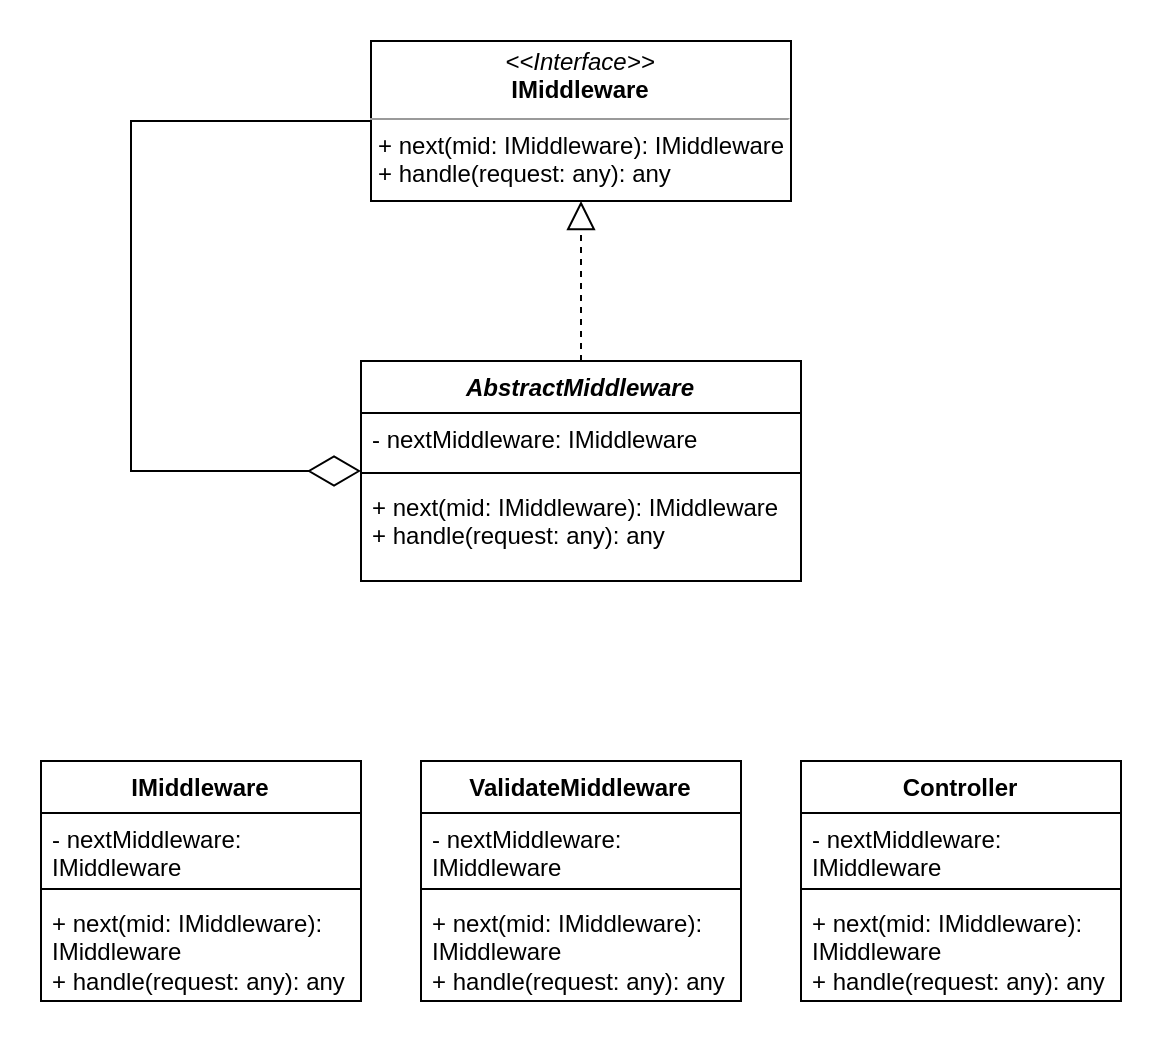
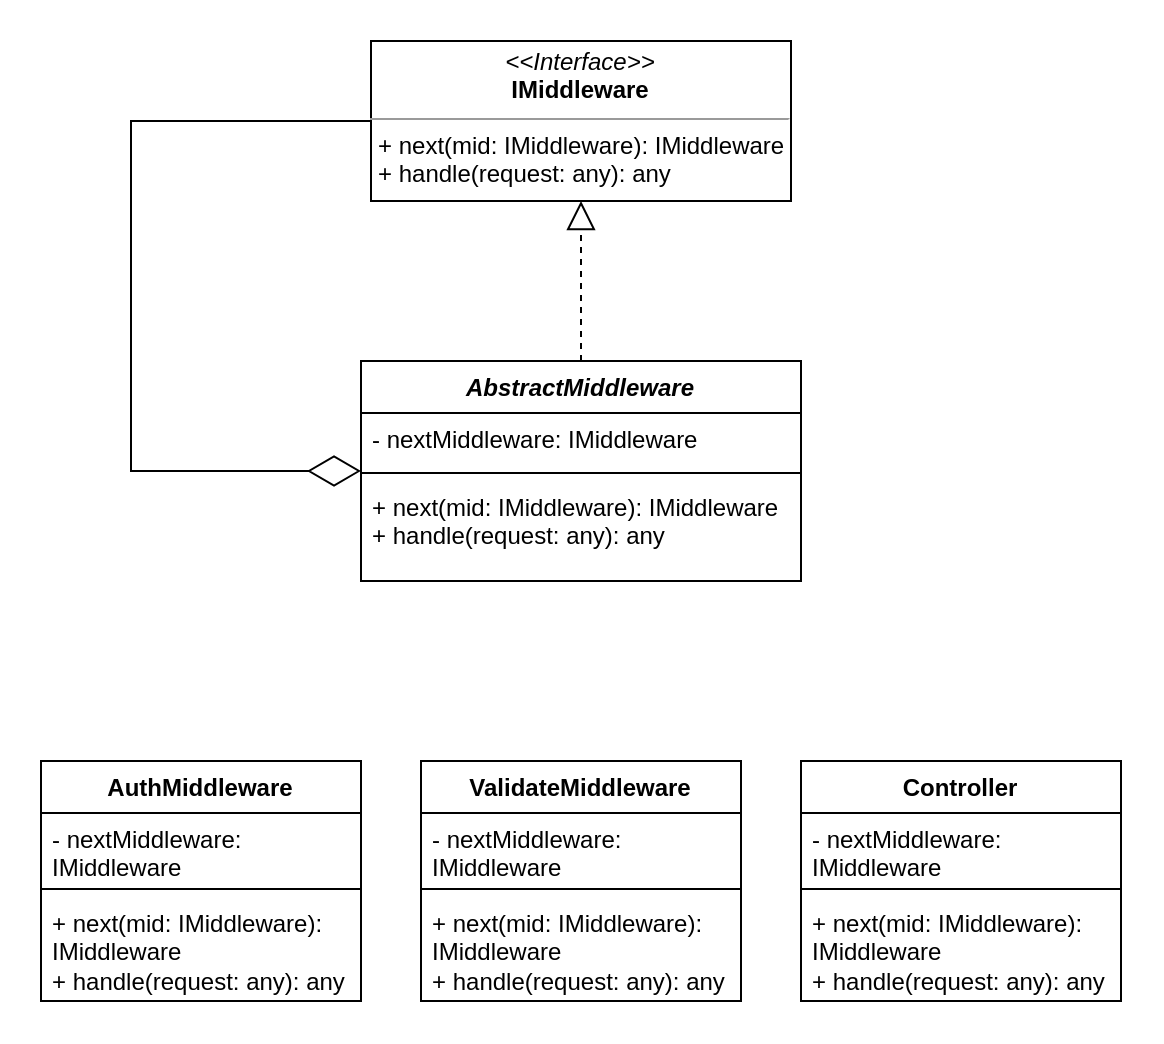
  <mxCell id="0" />
  <mxCell id="1" parent="0" />
  <mxCell id="2" value="&lt;p style=&quot;margin:0px;margin-top:4px;text-align:center;&quot;&gt;&lt;i&gt;&amp;lt;&amp;lt;Interface&amp;gt;&amp;gt;&lt;/i&gt;&lt;br&gt;&lt;b&gt;IMiddleware&lt;/b&gt;&lt;/p&gt;&lt;hr size=&quot;1&quot;&gt;&lt;p style=&quot;margin:0px;margin-left:4px;&quot;&gt;&lt;/p&gt;&lt;p style=&quot;margin:0px;margin-left:4px;&quot;&gt;+ next(mid: IMiddleware): IMiddleware&lt;br&gt;+ handle(request: any): any&lt;/p&gt;" style="verticalAlign=top;align=left;overflow=fill;fontSize=12;fontFamily=Helvetica;html=1;whiteSpace=wrap;" vertex="1" parent="1"><mxGeometry x="185" y="20" width="210" height="80" as="geometry" /></mxCell>
  <mxCell id="3" value="&lt;i&gt;AbstractMiddleware&lt;/i&gt;" style="swimlane;fontStyle=1;align=center;verticalAlign=top;childLayout=stackLayout;horizontal=1;startSize=26;horizontalStack=0;resizeParent=1;resizeParentMax=0;resizeLast=0;collapsible=1;marginBottom=0;whiteSpace=wrap;html=1;" vertex="1" parent="1"><mxGeometry x="180" y="180" width="220" height="110" as="geometry" /></mxCell>
  <mxCell id="4" value="- nextMiddleware: IMiddleware" style="text;strokeColor=none;fillColor=none;align=left;verticalAlign=top;spacingLeft=4;spacingRight=4;overflow=hidden;rotatable=0;points=[[0,0.5],[1,0.5]];portConstraint=eastwest;whiteSpace=wrap;html=1;" vertex="1" parent="3"><mxGeometry y="26" width="220" height="26" as="geometry" /></mxCell>
  <mxCell id="5" value="" style="line;strokeWidth=1;fillColor=none;align=left;verticalAlign=middle;spacingTop=-1;spacingLeft=3;spacingRight=3;rotatable=0;labelPosition=right;points=[];portConstraint=eastwest;strokeColor=inherit;" vertex="1" parent="3"><mxGeometry y="52" width="220" height="8" as="geometry" /></mxCell>
  <mxCell id="6" value="+ next(mid: IMiddleware): IMiddleware&lt;br style=&quot;border-color: var(--border-color);&quot;&gt;+ handle(request: any): any" style="text;strokeColor=none;fillColor=none;align=left;verticalAlign=top;spacingLeft=4;spacingRight=4;overflow=hidden;rotatable=0;points=[[0,0.5],[1,0.5]];portConstraint=eastwest;whiteSpace=wrap;html=1;" vertex="1" parent="3"><mxGeometry y="60" width="220" height="50" as="geometry" /></mxCell>
  <mxCell id="7" value="" style="endArrow=block;dashed=1;endFill=0;endSize=12;html=1;rounded=0;" edge="1" parent="1" source="3" target="2"><mxGeometry width="160" relative="1" as="geometry"><mxPoint x="175" y="360" as="sourcePoint" /><mxPoint x="335" y="360" as="targetPoint" /></mxGeometry></mxCell>
  <mxCell id="8" value="" style="endArrow=diamondThin;endFill=0;endSize=24;html=1;rounded=0;edgeStyle=elbowEdgeStyle;" edge="1" parent="1" source="2" target="3"><mxGeometry width="160" relative="1" as="geometry"><mxPoint x="-15" y="200" as="sourcePoint" /><mxPoint x="205" y="350" as="targetPoint" /><Array as="points"><mxPoint x="65" y="120" /></Array></mxGeometry></mxCell>
- <mxCell id="9" value="IMiddleware" style="swimlane;fontStyle=1;align=center;verticalAlign=top;childLayout=stackLayout;horizontal=1;startSize=26;horizontalStack=0;resizeParent=1;resizeParentMax=0;resizeLast=0;collapsible=1;marginBottom=0;whiteSpace=wrap;html=1;" vertex="1" parent="1"><mxGeometry x="20" y="380" width="160" height="120" as="geometry" /></mxCell>
+ <mxCell id="9" value="AuthMiddleware" style="swimlane;fontStyle=1;align=center;verticalAlign=top;childLayout=stackLayout;horizontal=1;startSize=26;horizontalStack=0;resizeParent=1;resizeParentMax=0;resizeLast=0;collapsible=1;marginBottom=0;whiteSpace=wrap;html=1;" vertex="1" parent="1"><mxGeometry x="20" y="380" width="160" height="120" as="geometry" /></mxCell>
  <mxCell id="10" value="- nextMiddleware: IMiddleware" style="text;strokeColor=none;fillColor=none;align=left;verticalAlign=top;spacingLeft=4;spacingRight=4;overflow=hidden;rotatable=0;points=[[0,0.5],[1,0.5]];portConstraint=eastwest;whiteSpace=wrap;html=1;" vertex="1" parent="9"><mxGeometry y="26" width="160" height="34" as="geometry" /></mxCell>
  <mxCell id="11" value="" style="line;strokeWidth=1;fillColor=none;align=left;verticalAlign=middle;spacingTop=-1;spacingLeft=3;spacingRight=3;rotatable=0;labelPosition=right;points=[];portConstraint=eastwest;strokeColor=inherit;" vertex="1" parent="9"><mxGeometry y="60" width="160" height="8" as="geometry" /></mxCell>
  <mxCell id="12" value="+ next(mid: IMiddleware): IMiddleware&lt;br style=&quot;border-color: var(--border-color);&quot;&gt;+ handle(request: any): any" style="text;strokeColor=none;fillColor=none;align=left;verticalAlign=top;spacingLeft=4;spacingRight=4;overflow=hidden;rotatable=0;points=[[0,0.5],[1,0.5]];portConstraint=eastwest;whiteSpace=wrap;html=1;" vertex="1" parent="9"><mxGeometry y="68" width="160" height="52" as="geometry" /></mxCell>
  <mxCell id="13" value="ValidateMiddleware" style="swimlane;fontStyle=1;align=center;verticalAlign=top;childLayout=stackLayout;horizontal=1;startSize=26;horizontalStack=0;resizeParent=1;resizeParentMax=0;resizeLast=0;collapsible=1;marginBottom=0;whiteSpace=wrap;html=1;" vertex="1" parent="1"><mxGeometry x="210" y="380" width="160" height="120" as="geometry" /></mxCell>
  <mxCell id="14" value="- nextMiddleware: IMiddleware" style="text;strokeColor=none;fillColor=none;align=left;verticalAlign=top;spacingLeft=4;spacingRight=4;overflow=hidden;rotatable=0;points=[[0,0.5],[1,0.5]];portConstraint=eastwest;whiteSpace=wrap;html=1;" vertex="1" parent="13"><mxGeometry y="26" width="160" height="34" as="geometry" /></mxCell>
  <mxCell id="15" value="" style="line;strokeWidth=1;fillColor=none;align=left;verticalAlign=middle;spacingTop=-1;spacingLeft=3;spacingRight=3;rotatable=0;labelPosition=right;points=[];portConstraint=eastwest;strokeColor=inherit;" vertex="1" parent="13"><mxGeometry y="60" width="160" height="8" as="geometry" /></mxCell>
  <mxCell id="16" value="+ next(mid: IMiddleware): IMiddleware&lt;br style=&quot;border-color: var(--border-color);&quot;&gt;+ handle(request: any): any" style="text;strokeColor=none;fillColor=none;align=left;verticalAlign=top;spacingLeft=4;spacingRight=4;overflow=hidden;rotatable=0;points=[[0,0.5],[1,0.5]];portConstraint=eastwest;whiteSpace=wrap;html=1;" vertex="1" parent="13"><mxGeometry y="68" width="160" height="52" as="geometry" /></mxCell>
  <mxCell id="17" value="Controller" style="swimlane;fontStyle=1;align=center;verticalAlign=top;childLayout=stackLayout;horizontal=1;startSize=26;horizontalStack=0;resizeParent=1;resizeParentMax=0;resizeLast=0;collapsible=1;marginBottom=0;whiteSpace=wrap;html=1;" vertex="1" parent="1"><mxGeometry x="400" y="380" width="160" height="120" as="geometry" /></mxCell>
  <mxCell id="18" value="- nextMiddleware: IMiddleware" style="text;strokeColor=none;fillColor=none;align=left;verticalAlign=top;spacingLeft=4;spacingRight=4;overflow=hidden;rotatable=0;points=[[0,0.5],[1,0.5]];portConstraint=eastwest;whiteSpace=wrap;html=1;" vertex="1" parent="17"><mxGeometry y="26" width="160" height="34" as="geometry" /></mxCell>
  <mxCell id="19" value="" style="line;strokeWidth=1;fillColor=none;align=left;verticalAlign=middle;spacingTop=-1;spacingLeft=3;spacingRight=3;rotatable=0;labelPosition=right;points=[];portConstraint=eastwest;strokeColor=inherit;" vertex="1" parent="17"><mxGeometry y="60" width="160" height="8" as="geometry" /></mxCell>
  <mxCell id="20" value="+ next(mid: IMiddleware): IMiddleware&lt;br style=&quot;border-color: var(--border-color);&quot;&gt;+ handle(request: any): any" style="text;strokeColor=none;fillColor=none;align=left;verticalAlign=top;spacingLeft=4;spacingRight=4;overflow=hidden;rotatable=0;points=[[0,0.5],[1,0.5]];portConstraint=eastwest;whiteSpace=wrap;html=1;" vertex="1" parent="17"><mxGeometry y="68" width="160" height="52" as="geometry" /></mxCell>
